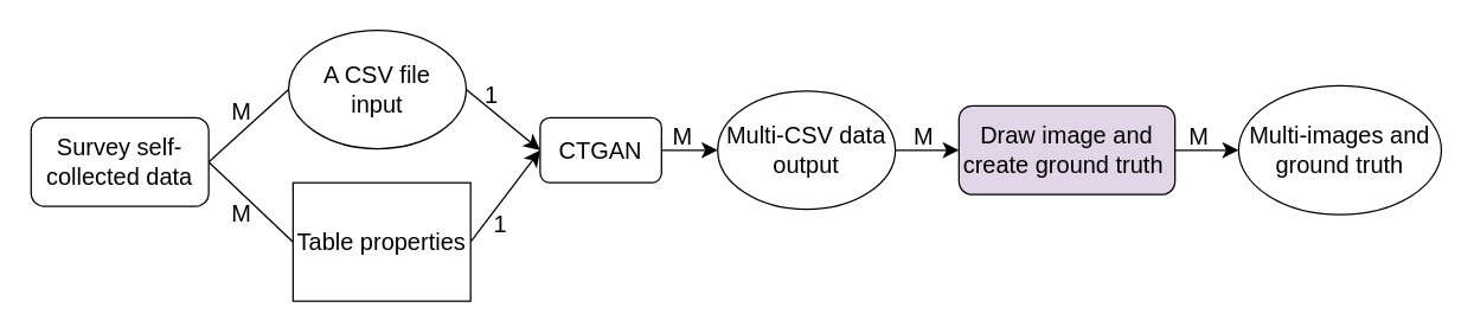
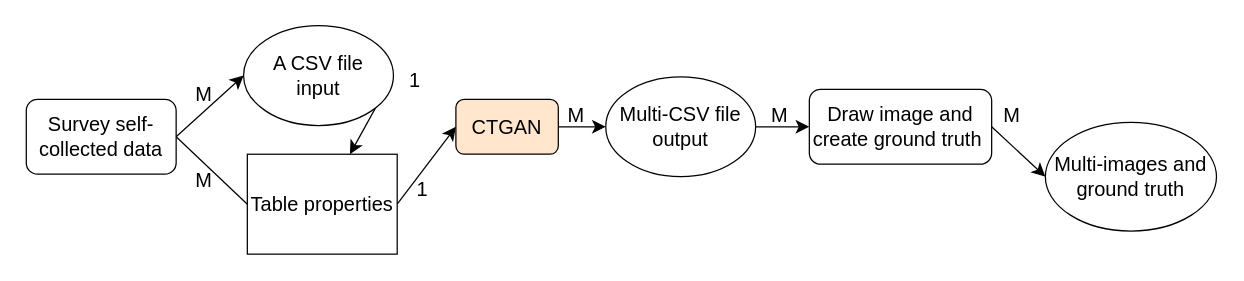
  <mxCell id="0" />
  <mxCell id="1" parent="0" />
- <mxCell id="2" style="edgeStyle=none;curved=1;rounded=0;orthogonalLoop=1;jettySize=auto;html=1;exitX=1;exitY=0.5;exitDx=0;exitDy=0;entryX=0;entryY=0.5;entryDx=0;entryDy=0;fontSize=12;startSize=8;endSize=8;" edge="1" parent="1" source="3" target="10"><mxGeometry relative="1" as="geometry" /></mxCell>
+ <mxCell id="2" style="edgeStyle=none;curved=1;rounded=0;orthogonalLoop=1;jettySize=auto;html=1;exitX=1;exitY=0.5;exitDx=0;exitDy=0;fontSize=12;startSize=8;endSize=8;" edge="1" parent="1" source="3" target="5"><mxGeometry relative="1" as="geometry" /></mxCell>
  <mxCell id="3" value="A CSV file&lt;br&gt;input" style="ellipse;whiteSpace=wrap;html=1;fontSize=16;" vertex="1" parent="1"><mxGeometry x="194" y="20" width="120" height="80" as="geometry" /></mxCell>
  <mxCell id="4" style="edgeStyle=none;curved=1;rounded=0;orthogonalLoop=1;jettySize=auto;html=1;exitX=1;exitY=0.5;exitDx=0;exitDy=0;entryX=0;entryY=0.5;entryDx=0;entryDy=0;fontSize=12;startSize=8;endSize=8;" edge="1" parent="1" source="5" target="10"><mxGeometry relative="1" as="geometry" /></mxCell>
  <mxCell id="5" value="Table properties" style="whiteSpace=wrap;html=1;fontSize=16;rounded=0;" vertex="1" parent="1"><mxGeometry x="197" y="123" width="120" height="80" as="geometry" /></mxCell>
- <mxCell id="6" style="edgeStyle=none;curved=1;rounded=0;orthogonalLoop=1;jettySize=auto;html=1;exitX=1;exitY=0.5;exitDx=0;exitDy=0;entryX=0;entryY=0.5;entryDx=0;entryDy=0;fontSize=12;startSize=8;endSize=8;endArrow=none;" edge="1" parent="1" source="8" target="3"><mxGeometry relative="1" as="geometry" /></mxCell>
+ <mxCell id="6" style="edgeStyle=none;curved=1;rounded=0;orthogonalLoop=1;jettySize=auto;html=1;exitX=1;exitY=0.5;exitDx=0;exitDy=0;entryX=0;entryY=0.5;entryDx=0;entryDy=0;fontSize=12;startSize=8;endSize=8;" edge="1" parent="1" source="8" target="3"><mxGeometry relative="1" as="geometry" /></mxCell>
  <mxCell id="7" style="edgeStyle=none;curved=1;rounded=0;orthogonalLoop=1;jettySize=auto;html=1;exitX=1;exitY=0.5;exitDx=0;exitDy=0;entryX=0;entryY=0.5;entryDx=0;entryDy=0;fontSize=12;startSize=8;endSize=8;endArrow=none;" edge="1" parent="1" source="8" target="5"><mxGeometry relative="1" as="geometry" /></mxCell>
  <mxCell id="8" value="Survey self-collected data" style="rounded=1;whiteSpace=wrap;html=1;fontSize=16;" vertex="1" parent="1"><mxGeometry x="20" y="79" width="120" height="60" as="geometry" /></mxCell>
  <mxCell id="9" style="edgeStyle=none;curved=1;rounded=0;orthogonalLoop=1;jettySize=auto;html=1;exitX=1;exitY=0.5;exitDx=0;exitDy=0;entryX=0;entryY=0.5;entryDx=0;entryDy=0;fontSize=12;startSize=8;endSize=8;" edge="1" parent="1" source="10" target="12"><mxGeometry relative="1" as="geometry" /></mxCell>
- <mxCell id="10" value="CTGAN" style="rounded=1;whiteSpace=wrap;html=1;fontSize=16;" vertex="1" parent="1"><mxGeometry x="364" y="79" width="82" height="44" as="geometry" /></mxCell>
+ <mxCell id="10" value="CTGAN" style="rounded=1;whiteSpace=wrap;html=1;fontSize=16;fillColor=#ffe6cc;" vertex="1" parent="1"><mxGeometry x="364" y="79" width="82" height="44" as="geometry" /></mxCell>
  <mxCell id="11" style="edgeStyle=none;curved=1;rounded=0;orthogonalLoop=1;jettySize=auto;html=1;exitX=1;exitY=0.5;exitDx=0;exitDy=0;entryX=0;entryY=0.5;entryDx=0;entryDy=0;fontSize=12;startSize=8;endSize=8;" edge="1" parent="1" source="12" target="19"><mxGeometry relative="1" as="geometry" /></mxCell>
- <mxCell id="12" value="Multi-CSV data output" style="ellipse;whiteSpace=wrap;html=1;fontSize=16;" vertex="1" parent="1"><mxGeometry x="484" y="61" width="120" height="80" as="geometry" /></mxCell>
+ <mxCell id="12" value="Multi-CSV file output" style="ellipse;whiteSpace=wrap;html=1;fontSize=16;" vertex="1" parent="1"><mxGeometry x="484" y="61" width="120" height="80" as="geometry" /></mxCell>
  <mxCell id="13" value="M" style="text;html=1;align=center;verticalAlign=middle;resizable=0;points=[];autosize=1;strokeColor=none;fillColor=none;fontSize=16;" vertex="1" parent="1"><mxGeometry x="146" y="59" width="31" height="31" as="geometry" /></mxCell>
  <mxCell id="14" value="M" style="text;html=1;align=center;verticalAlign=middle;resizable=0;points=[];autosize=1;strokeColor=none;fillColor=none;fontSize=16;" vertex="1" parent="1"><mxGeometry x="146" y="128" width="31" height="31" as="geometry" /></mxCell>
  <mxCell id="15" value="1" style="text;html=1;align=center;verticalAlign=middle;resizable=0;points=[];autosize=1;strokeColor=none;fillColor=none;fontSize=16;" vertex="1" parent="1"><mxGeometry x="317" y="48" width="27" height="31" as="geometry" /></mxCell>
  <mxCell id="16" value="1" style="text;html=1;align=center;verticalAlign=middle;resizable=0;points=[];autosize=1;strokeColor=none;fillColor=none;fontSize=16;" vertex="1" parent="1"><mxGeometry x="323" y="135" width="27" height="31" as="geometry" /></mxCell>
  <mxCell id="17" value="M" style="text;html=1;align=center;verticalAlign=middle;resizable=0;points=[];autosize=1;strokeColor=none;fillColor=none;fontSize=16;" vertex="1" parent="1"><mxGeometry x="444" y="76" width="31" height="31" as="geometry" /></mxCell>
  <mxCell id="18" style="edgeStyle=none;curved=1;rounded=0;orthogonalLoop=1;jettySize=auto;html=1;exitX=1;exitY=0.5;exitDx=0;exitDy=0;entryX=0;entryY=0.5;entryDx=0;entryDy=0;fontSize=12;startSize=8;endSize=8;" edge="1" parent="1" source="19" target="20"><mxGeometry relative="1" as="geometry" /></mxCell>
- <mxCell id="19" value="Draw image and create ground truth&amp;nbsp;" style="rounded=1;whiteSpace=wrap;html=1;fontSize=16;fillColor=#e1d5e7;" vertex="1" parent="1"><mxGeometry x="647" y="71" width="146" height="60" as="geometry" /></mxCell>
- <mxCell id="20" value="Multi-images and ground truth" style="ellipse;whiteSpace=wrap;html=1;fontSize=16;" vertex="1" parent="1"><mxGeometry x="836" y="57.5" width="137" height="87" as="geometry" /></mxCell>
+ <mxCell id="19" value="Draw image and create ground truth&amp;nbsp;" style="rounded=1;whiteSpace=wrap;html=1;fontSize=16;" vertex="1" parent="1"><mxGeometry x="647" y="71" width="146" height="60" as="geometry" /></mxCell>
+ <mxCell id="20" value="Multi-images and ground truth" style="ellipse;whiteSpace=wrap;html=1;fontSize=16;" vertex="1" parent="1"><mxGeometry x="836" y="97.5" width="137" height="87" as="geometry" /></mxCell>
  <mxCell id="21" value="M" style="text;html=1;align=center;verticalAlign=middle;resizable=0;points=[];autosize=1;strokeColor=none;fillColor=none;fontSize=16;" vertex="1" parent="1"><mxGeometry x="607" y="76" width="31" height="31" as="geometry" /></mxCell>
  <mxCell id="22" value="M" style="text;html=1;align=center;verticalAlign=middle;resizable=0;points=[];autosize=1;strokeColor=none;fillColor=none;fontSize=16;" vertex="1" parent="1"><mxGeometry x="793" y="76" width="31" height="31" as="geometry" /></mxCell>
